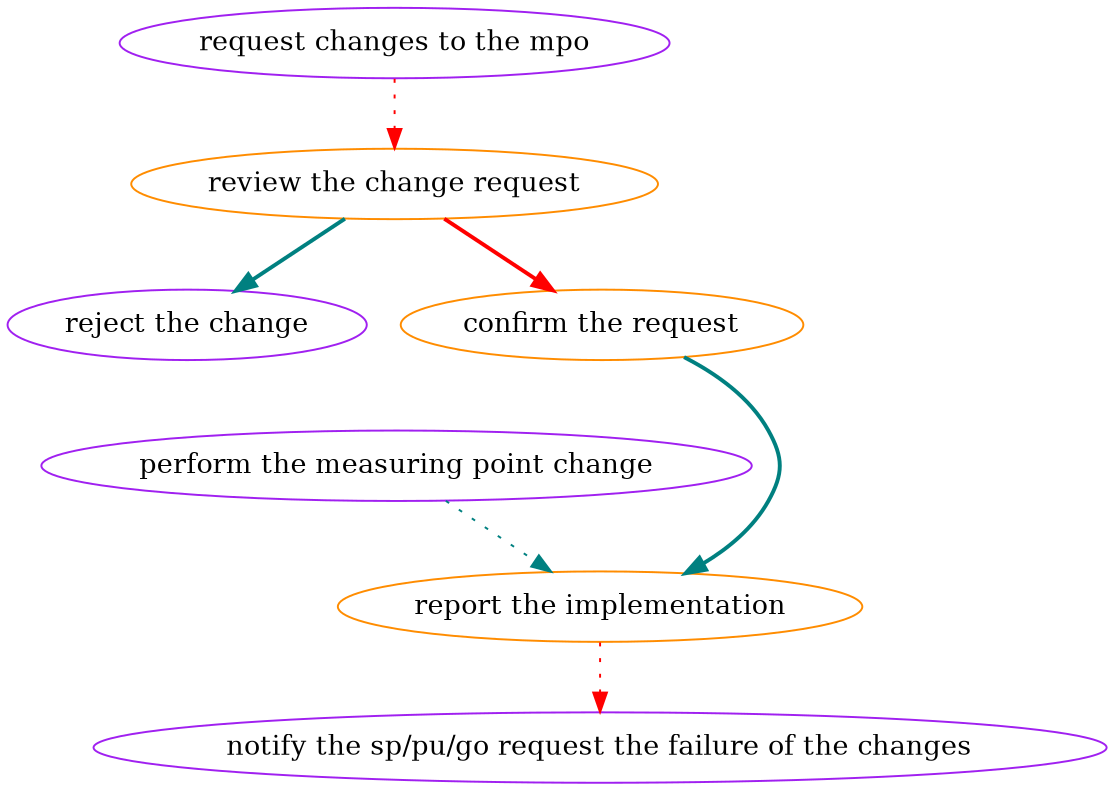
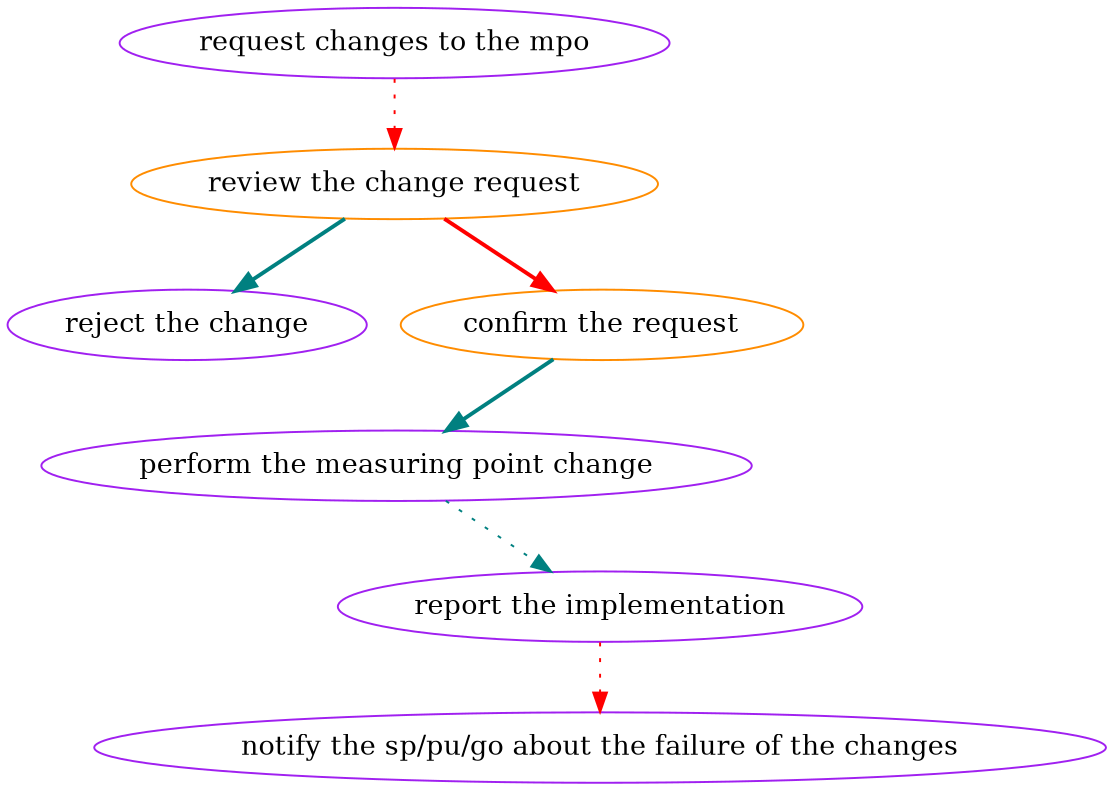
  strict digraph {
    node [color=purple]
    edge [attrs="{'type': 'flow', 'label': 'flow'}" color=red style=dotted]
    "request changes to the mpo" [attrs="{'type': 'Activity', 'label': 'request changes to the mpo'}"]
    "review the change request" [attrs="{'type': 'Activity', 'label': 'review the change request'}" color=darkorange]
    "reject the change" [attrs="{'type': 'Activity', 'label': 'reject the change'}"]
    "confirm the request" [attrs="{'type': 'Activity', 'label': 'confirm the request'}" color=darkorange]
    "perform the measuring point change" [attrs="{'type': 'Activity', 'label': 'perform the measuring point change'}"]
-   "report the implementation" [attrs="{'type': 'Activity', 'label': 'report the implementation'}" color=darkorange]
-   "notify the sp/pu/go about the failure of the changes" [attrs="{'type': 'Activity', 'label': 'notify the sp/pu/go about the failure of the changes'}" label="notify the sp/pu/go request the failure of the changes"]
+   "report the implementation" [attrs="{'type': 'Activity', 'label': 'report the implementation'}"]
+   "notify the sp/pu/go about the failure of the changes" [attrs="{'type': 'Activity', 'label': 'notify the sp/pu/go about the failure of the changes'}"]
    "request changes to the mpo" -> "review the change request"
    "review the change request" -> "reject the change" [color=teal style=bold]
    "review the change request" -> "confirm the request" [style=bold]
-   "confirm the request" -> "report the implementation" [color=teal style=bold]
+   "confirm the request" -> "perform the measuring point change" [color=teal style=bold]
    "perform the measuring point change" -> "report the implementation" [color=teal]
    "report the implementation" -> "notify the sp/pu/go about the failure of the changes"
  }
